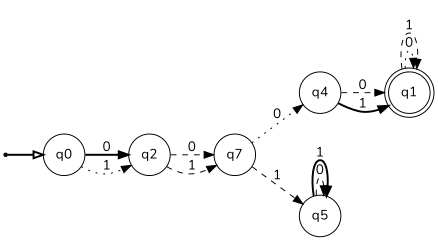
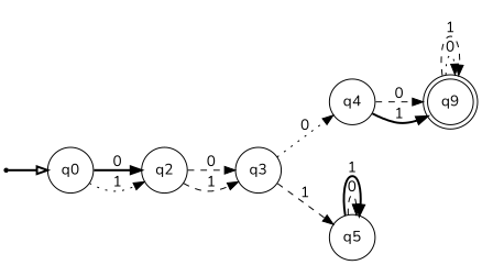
  digraph {
    fontname=Nunito
    rankdir=LR
    node [fontname=Nunito shape=circle]
    edge [fontname=Nunito style=dashed]
    __start [shape=point]
    q0
    q2
-   q3 [label=q7]
-   q1 [shape=doublecircle]
+   q3
+   q1 [shape=doublecircle label=q9]
    q4
    q5
    __start -> q0 [arrowhead=empty style=bold]
    q0 -> q2 [label=0 style=bold]
    q0 -> q2 [label=1 style=dotted]
    q2 -> q3 [label=0]
    q2 -> q3 [label=1]
    q3 -> q4 [label=0 style=dotted]
    q3 -> q5 [label=1]
    q1 -> q1 [label=0 style=dotted]
    q1 -> q1 [label=1]
    q4 -> q1 [label=0]
    q4 -> q1 [label=1 style=bold]
    q5 -> q5 [label=0]
    q5 -> q5 [label=1 style=bold]
  }
